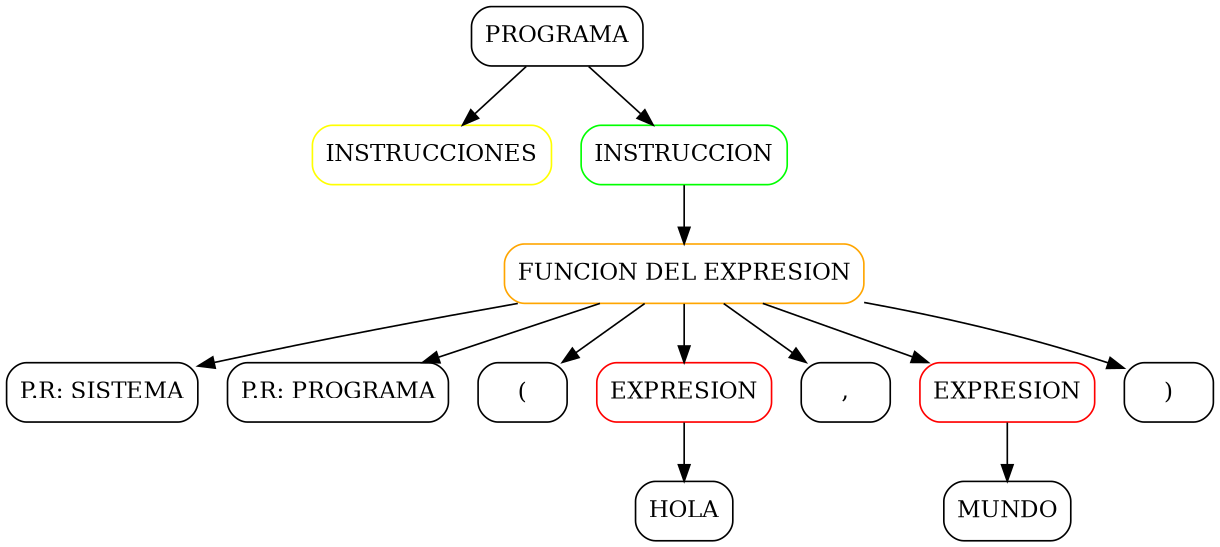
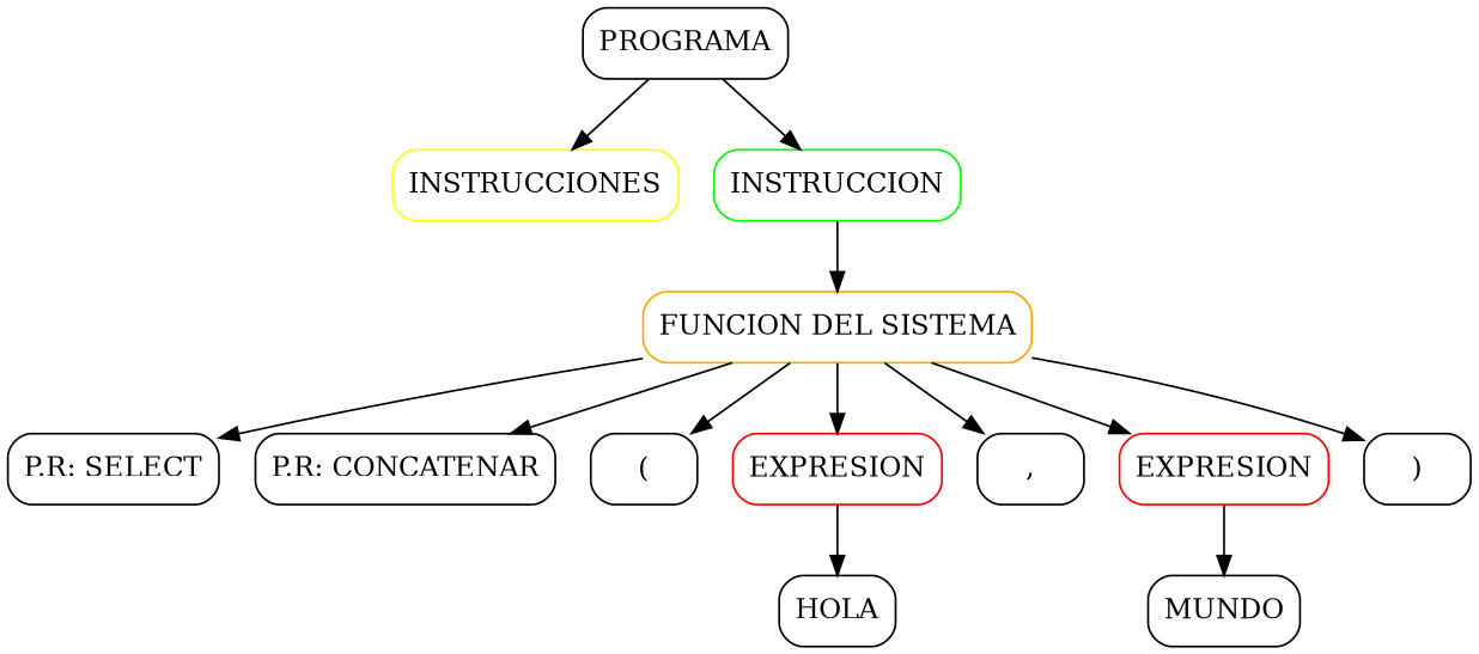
  digraph {
    node [color=black shape=box style=rounded]
    n1 [label=PROGRAMA]
    n2 [color=yellow label=INSTRUCCIONES]
    n3 [color=green label=INSTRUCCION]
-   n4 [color=ORANGE label="FUNCION DEL EXPRESION"]
-   n5 [label="P.R: SISTEMA"]
-   n6 [label="P.R: PROGRAMA"]
+   n4 [color=ORANGE label="FUNCION DEL SISTEMA"]
+   n5 [label="P.R: SELECT"]
+   n6 [label="P.R: CONCATENAR"]
    n7 [label="("]
    n8 [color=red label=EXPRESION]
    n9 [label=","]
    n10 [color=red label=EXPRESION]
    n11 [label=")"]
    n12 [label=HOLA]
    n13 [label=MUNDO]
    n1 -> n2
    n1 -> n3
    n3 -> n4
    n4 -> n5
    n4 -> n6
    n4 -> n7
    n4 -> n8
    n4 -> n9
    n4 -> n10
    n4 -> n11
    n8 -> n12
    n10 -> n13
  }
